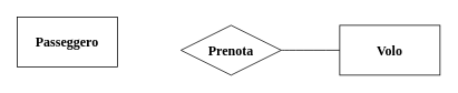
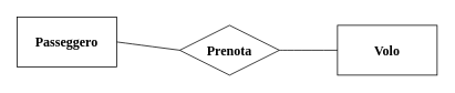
  <mxCell id="0" />
  <mxCell id="1" parent="0" />
  <mxCell id="2" value="&lt;b&gt;Passeggero&lt;/b&gt;" style="whiteSpace=wrap;html=1;align=center;fontSize=16;fontFamily=Georgia;" vertex="1" parent="1"><mxGeometry x="20" y="20" width="120" height="60" as="geometry" /></mxCell>
  <mxCell id="3" value="&lt;b&gt;Prenota&lt;/b&gt;" style="shape=rhombus;perimeter=rhombusPerimeter;whiteSpace=wrap;html=1;align=center;fontSize=16;fontFamily=Georgia;" vertex="1" parent="1"><mxGeometry x="216" y="30" width="120" height="60" as="geometry" /></mxCell>
  <mxCell id="4" value="&lt;b&gt;Volo&lt;/b&gt;" style="whiteSpace=wrap;html=1;align=center;fontSize=16;fontFamily=Georgia;" vertex="1" parent="1"><mxGeometry x="406" y="30" width="120" height="60" as="geometry" /></mxCell>
+ <mxCell id="5" value="" style="endArrow=none;html=1;rounded=0;fontSize=12;startSize=8;endSize=8;curved=1;exitX=1;exitY=0.5;exitDx=0;exitDy=0;entryX=0;entryY=0.5;entryDx=0;entryDy=0;fontFamily=Georgia;" edge="1" parent="1" source="2" target="3"><mxGeometry width="50" height="50" relative="1" as="geometry"><mxPoint x="250" y="75" as="sourcePoint" /><mxPoint x="300" y="25" as="targetPoint" /></mxGeometry></mxCell>
  <mxCell id="6" value="" style="endArrow=none;html=1;rounded=0;fontSize=12;startSize=8;endSize=8;curved=1;entryX=0;entryY=0.5;entryDx=0;entryDy=0;exitX=1;exitY=0.5;exitDx=0;exitDy=0;fontFamily=Georgia;" edge="1" parent="1" source="3" target="4"><mxGeometry width="50" height="50" relative="1" as="geometry"><mxPoint x="250" y="75" as="sourcePoint" /><mxPoint x="300" y="25" as="targetPoint" /></mxGeometry></mxCell>
